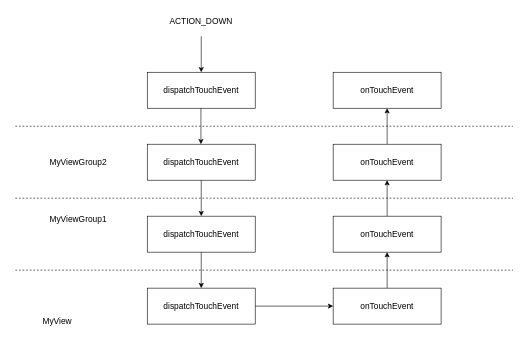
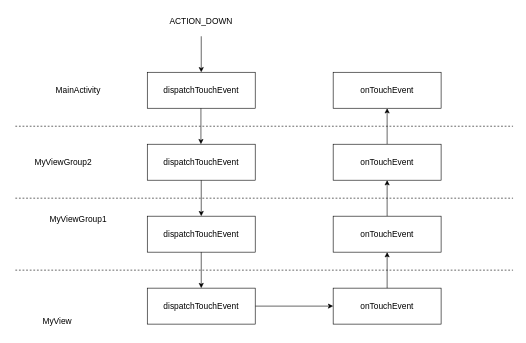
  <mxCell id="0" />
  <mxCell id="1" parent="0" />
  <mxCell id="2" value="dispatchTouchEvent" style="rounded=0;whiteSpace=wrap;html=1;fontSize=14;" parent="1" vertex="1"><mxGeometry x="245" y="120" width="180" height="60" as="geometry" /></mxCell>
  <mxCell id="3" value="" style="endArrow=classic;html=1;rounded=0;entryX=0.5;entryY=0;entryDx=0;entryDy=0;fontSize=14;" parent="1" target="2" edge="1"><mxGeometry width="50" height="50" relative="1" as="geometry"><mxPoint x="335" y="60" as="sourcePoint" /><mxPoint x="615" y="130" as="targetPoint" /></mxGeometry></mxCell>
  <mxCell id="4" value="ACTION_DOWN" style="text;html=1;strokeColor=none;fillColor=none;align=center;verticalAlign=middle;whiteSpace=wrap;rounded=0;fontSize=14;" parent="1" vertex="1"><mxGeometry x="260" y="20" width="150" height="30" as="geometry" /></mxCell>
  <mxCell id="5" value="dispatchTouchEvent" style="rounded=0;whiteSpace=wrap;html=1;fontSize=14;" parent="1" vertex="1"><mxGeometry x="245" y="240" width="180" height="60" as="geometry" /></mxCell>
  <mxCell id="6" value="" style="endArrow=classic;html=1;rounded=0;entryX=0.5;entryY=0;entryDx=0;entryDy=0;fontSize=14;" parent="1" edge="1"><mxGeometry width="50" height="50" relative="1" as="geometry"><mxPoint x="334.5" y="180" as="sourcePoint" /><mxPoint x="334.5" y="240" as="targetPoint" /></mxGeometry></mxCell>
  <mxCell id="7" value="dispatchTouchEvent" style="rounded=0;whiteSpace=wrap;html=1;fontSize=14;" parent="1" vertex="1"><mxGeometry x="245" y="360" width="180" height="60" as="geometry" /></mxCell>
  <mxCell id="8" value="" style="endArrow=classic;html=1;rounded=0;fontSize=14;exitX=0.5;exitY=1;exitDx=0;exitDy=0;" parent="1" source="5" edge="1"><mxGeometry width="50" height="50" relative="1" as="geometry"><mxPoint x="334.5" y="420" as="sourcePoint" /><mxPoint x="335" y="360" as="targetPoint" /></mxGeometry></mxCell>
  <mxCell id="9" style="edgeStyle=orthogonalEdgeStyle;rounded=0;orthogonalLoop=1;jettySize=auto;html=1;exitX=1;exitY=0.5;exitDx=0;exitDy=0;entryX=0;entryY=0.5;entryDx=0;entryDy=0;fontSize=14;" parent="1" source="10" target="12" edge="1"><mxGeometry relative="1" as="geometry" /></mxCell>
  <mxCell id="10" value="dispatchTouchEvent" style="rounded=0;whiteSpace=wrap;html=1;fontSize=14;" parent="1" vertex="1"><mxGeometry x="245" y="480" width="180" height="60" as="geometry" /></mxCell>
  <mxCell id="11" value="" style="endArrow=classic;html=1;rounded=0;fontSize=14;exitX=0.5;exitY=1;exitDx=0;exitDy=0;" parent="1" source="7" target="10" edge="1"><mxGeometry width="50" height="50" relative="1" as="geometry"><mxPoint x="334.5" y="660" as="sourcePoint" /><mxPoint x="334.5" y="720" as="targetPoint" /></mxGeometry></mxCell>
  <mxCell id="12" value="onTouchEvent" style="rounded=0;whiteSpace=wrap;html=1;fontSize=14;" parent="1" vertex="1"><mxGeometry x="555" y="480" width="180" height="60" as="geometry" /></mxCell>
  <mxCell id="13" value="" style="endArrow=classic;html=1;rounded=0;entryX=0.5;entryY=1;entryDx=0;entryDy=0;fontSize=14;exitX=0.5;exitY=0;exitDx=0;exitDy=0;" parent="1" source="12" target="15" edge="1"><mxGeometry width="50" height="50" relative="1" as="geometry"><mxPoint x="634.5" y="720" as="sourcePoint" /><mxPoint x="634.5" y="660" as="targetPoint" /></mxGeometry></mxCell>
  <mxCell id="14" style="edgeStyle=orthogonalEdgeStyle;rounded=0;orthogonalLoop=1;jettySize=auto;html=1;exitX=0.5;exitY=0;exitDx=0;exitDy=0;entryX=0.5;entryY=1;entryDx=0;entryDy=0;fontSize=14;" parent="1" source="15" target="17" edge="1"><mxGeometry relative="1" as="geometry" /></mxCell>
  <mxCell id="15" value="onTouchEvent" style="rounded=0;whiteSpace=wrap;html=1;fontSize=14;" parent="1" vertex="1"><mxGeometry x="555" y="360" width="180" height="60" as="geometry" /></mxCell>
  <mxCell id="16" style="edgeStyle=orthogonalEdgeStyle;rounded=0;orthogonalLoop=1;jettySize=auto;html=1;exitX=0.5;exitY=0;exitDx=0;exitDy=0;entryX=0.5;entryY=1;entryDx=0;entryDy=0;fontSize=14;" parent="1" source="17" target="18" edge="1"><mxGeometry relative="1" as="geometry" /></mxCell>
  <mxCell id="17" value="onTouchEvent" style="rounded=0;whiteSpace=wrap;html=1;fontSize=14;" parent="1" vertex="1"><mxGeometry x="555" y="240" width="180" height="60" as="geometry" /></mxCell>
  <mxCell id="18" value="onTouchEvent" style="rounded=0;whiteSpace=wrap;html=1;fontSize=14;" parent="1" vertex="1"><mxGeometry x="555" y="120" width="180" height="60" as="geometry" /></mxCell>
  <mxCell id="19" value="" style="endArrow=none;dashed=1;html=1;rounded=0;fontSize=14;" parent="1" edge="1"><mxGeometry width="50" height="50" relative="1" as="geometry"><mxPoint x="25" y="210" as="sourcePoint" /><mxPoint x="855" y="210" as="targetPoint" /></mxGeometry></mxCell>
+ <mxCell id="20" value="MainActivity" style="text;html=1;strokeColor=none;fillColor=none;align=center;verticalAlign=middle;whiteSpace=wrap;rounded=0;fontSize=14;" parent="1" vertex="1"><mxGeometry x="55" y="135" width="150" height="30" as="geometry" /></mxCell>
  <mxCell id="21" value="" style="endArrow=none;dashed=1;html=1;rounded=0;fontSize=14;" parent="1" edge="1"><mxGeometry width="50" height="50" relative="1" as="geometry"><mxPoint x="25" y="330" as="sourcePoint" /><mxPoint x="855" y="330" as="targetPoint" /></mxGeometry></mxCell>
  <mxCell id="22" value="" style="endArrow=none;dashed=1;html=1;rounded=0;fontSize=14;" parent="1" edge="1"><mxGeometry width="50" height="50" relative="1" as="geometry"><mxPoint x="25" y="450" as="sourcePoint" /><mxPoint x="855" y="450" as="targetPoint" /></mxGeometry></mxCell>
- <mxCell id="23" value="MyViewGroup2" style="text;html=1;strokeColor=none;fillColor=none;align=center;verticalAlign=middle;whiteSpace=wrap;rounded=0;fontSize=14;" parent="1" vertex="1"><mxGeometry x="55" y="255" width="150" height="30" as="geometry" /></mxCell>
+ <mxCell id="23" value="MyViewGroup2" style="text;html=1;strokeColor=none;fillColor=none;align=center;verticalAlign=middle;whiteSpace=wrap;rounded=0;fontSize=14;" parent="1" vertex="1"><mxGeometry x="30" y="255" width="150" height="30" as="geometry" /></mxCell>
  <mxCell id="24" value="MyViewGroup1" style="text;html=1;strokeColor=none;fillColor=none;align=center;verticalAlign=middle;whiteSpace=wrap;rounded=0;fontSize=14;" parent="1" vertex="1"><mxGeometry x="55" y="350" width="150" height="30" as="geometry" /></mxCell>
  <mxCell id="25" value="MyView" style="text;html=1;strokeColor=none;fillColor=none;align=center;verticalAlign=middle;whiteSpace=wrap;rounded=0;fontSize=14;" parent="1" vertex="1"><mxGeometry x="20" y="520" width="150" height="30" as="geometry" /></mxCell>
